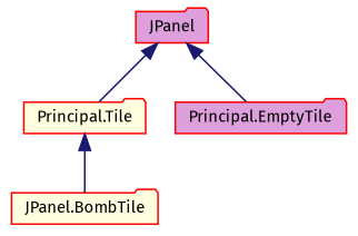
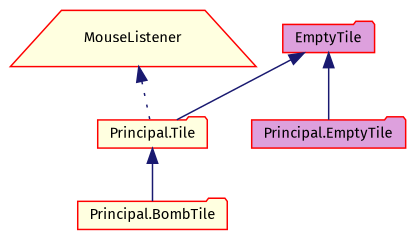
  digraph {
    fontname="Fira Sans"
    node [color=red fillcolor=lightyellow fontname="Fira Sans" fontsize=10 shape=folder style=filled]
    edge [color=midnightblue dir=back fontname="Fira Sans" fontsize=10 labelfontname=Helvetica labelfontsize=10 style=solid]
    n1 [fontcolor=black height=0.2 label="Principal.Tile" width=0.4]
-   n2 [height=0.2 label="JPanel.BombTile" width=0.4]
+   n2 [height=0.2 label="Principal.BombTile" width=0.4]
    n3 [fillcolor=plum height=0.2 label="Principal.EmptyTile" width=0.4]
-   n4 [fillcolor=plum height=0.2 label=JPanel width=0.4]
+   n4 [fillcolor=plum height=0.2 label=EmptyTile width=0.4]
+   n5 [height=0.2 label=MouseListener shape=trapezium width=0.4]
    n1 -> n2
    n4 -> n1
    n4 -> n3
+   n5 -> n1 [style=dotted]
  }
